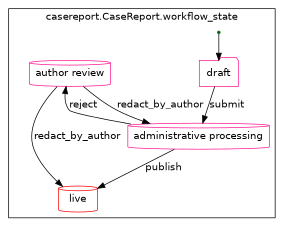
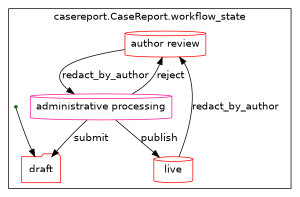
  digraph {
    fontname="DejaVu Sans"
    node [color=deeppink fontname="DejaVu Sans" shape=cylinder]
    edge [fontname="DejaVu Sans"]
-   n1 [label="author review"]
+   n1 [color=red label="author review"]
    n2 [label="administrative processing"]
    n3 [color=red label=live]
-   n4 [label=draft shape=folder]
+   n4 [color=red label=draft shape=folder]
    "casereport.case_report.workflow_state._initial" [color=darkgreen shape=point]
    subgraph cluster_1 {
      label="casereport.CaseReport.workflow_state"
      n1
      n2
      n3
      n4
      "casereport.case_report.workflow_state._initial"
    }
    n1 -> n2 [label=redact_by_author]
    n2 -> n1 [label=reject]
    n2 -> n3 [label=publish]
-   n1 -> n3 [label=redact_by_author]
-   n4 -> n2 [label=submit]
+   n3 -> n1 [label=redact_by_author]
+   n2 -> n4 [label=submit]
    "casereport.case_report.workflow_state._initial" -> n4
  }
